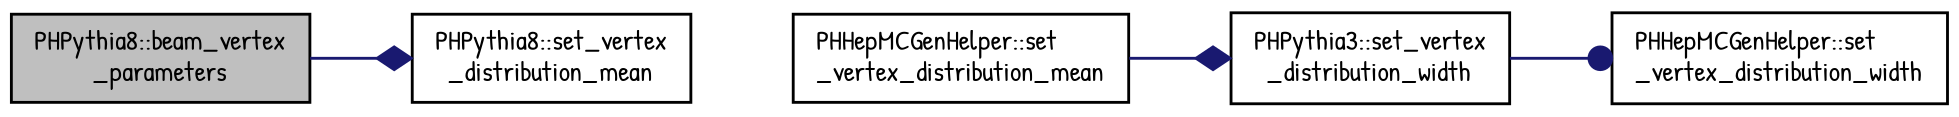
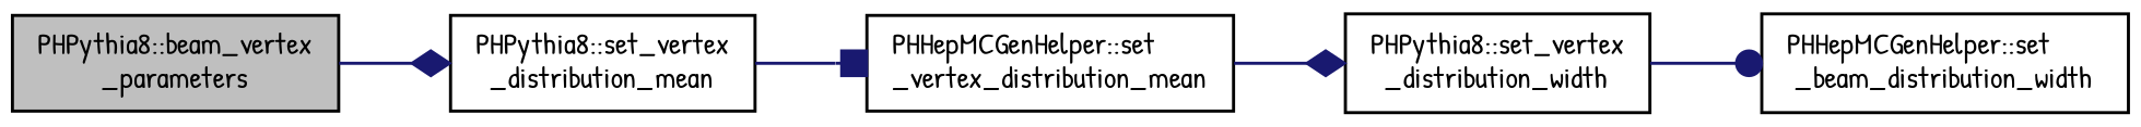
  digraph {
    fontname="Patrick Hand"
    rankdir=LR
    node [color=black fontname="Patrick Hand" fontsize=10 shape=record]
    edge [arrowhead=diamond color=midnightblue fontname="Patrick Hand" fontsize=10 labelfontname=FreeSans labelfontsize=10 style=solid]
    n1 [fillcolor=grey75 fontcolor=black height=0.2 label="PHPythia8::beam_vertex\l_parameters" style=filled width=0.4]
    n2 [height=0.2 label="PHPythia8::set_vertex\l_distribution_mean" width=0.4]
    n3 [height=0.2 label="PHHepMCGenHelper::set\l_vertex_distribution_mean" width=0.4]
-   n4 [height=0.2 label="PHPythia3::set_vertex\l_distribution_width" width=0.4]
-   n5 [height=0.2 label="PHHepMCGenHelper::set\l_vertex_distribution_width" width=0.4]
+   n4 [height=0.2 label="PHPythia8::set_vertex\l_distribution_width" width=0.4]
+   n5 [height=0.2 label="PHHepMCGenHelper::set\l_beam_distribution_width" width=0.4]
    n1 -> n2
+   n2 -> n3 [arrowhead=box]
    n3 -> n4
    n4 -> n5 [arrowhead=dot]
  }
